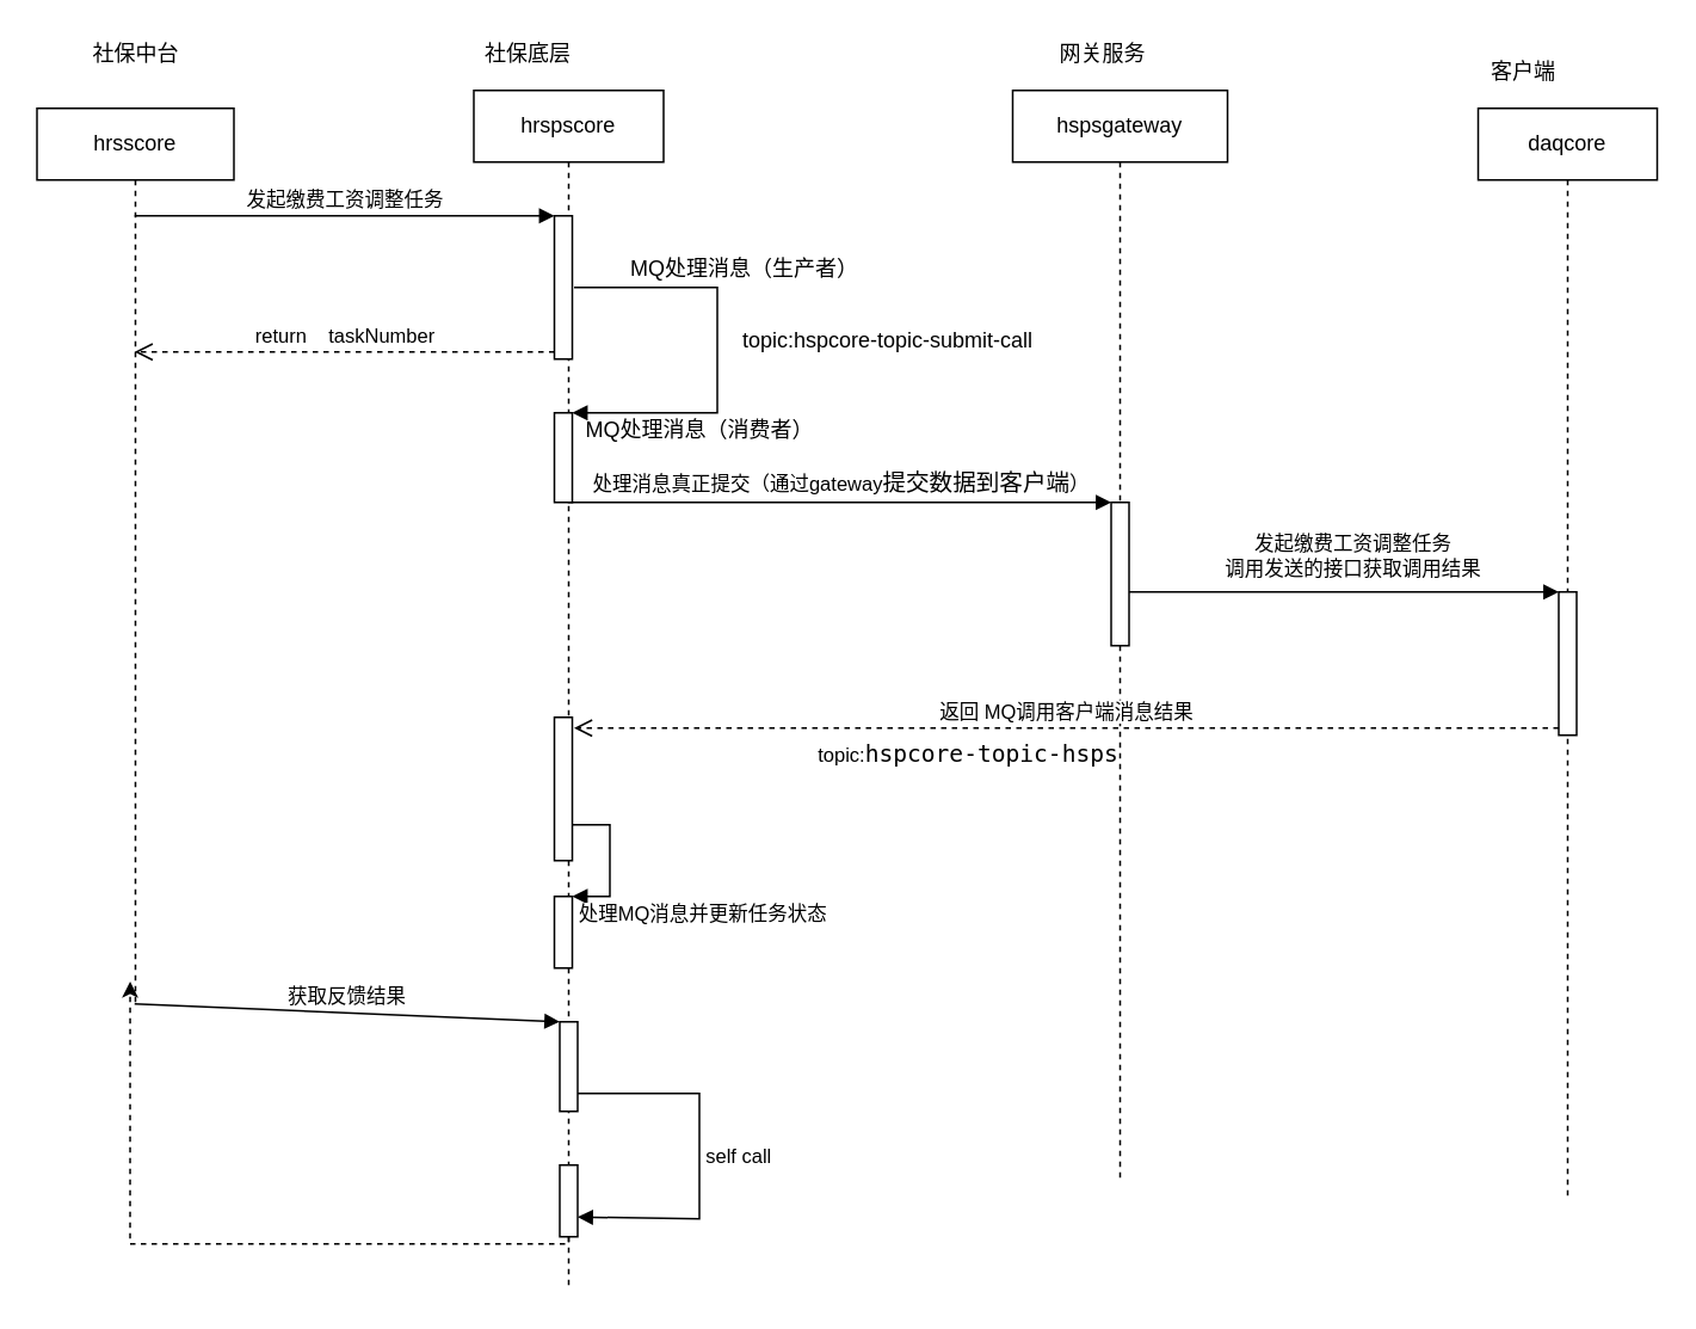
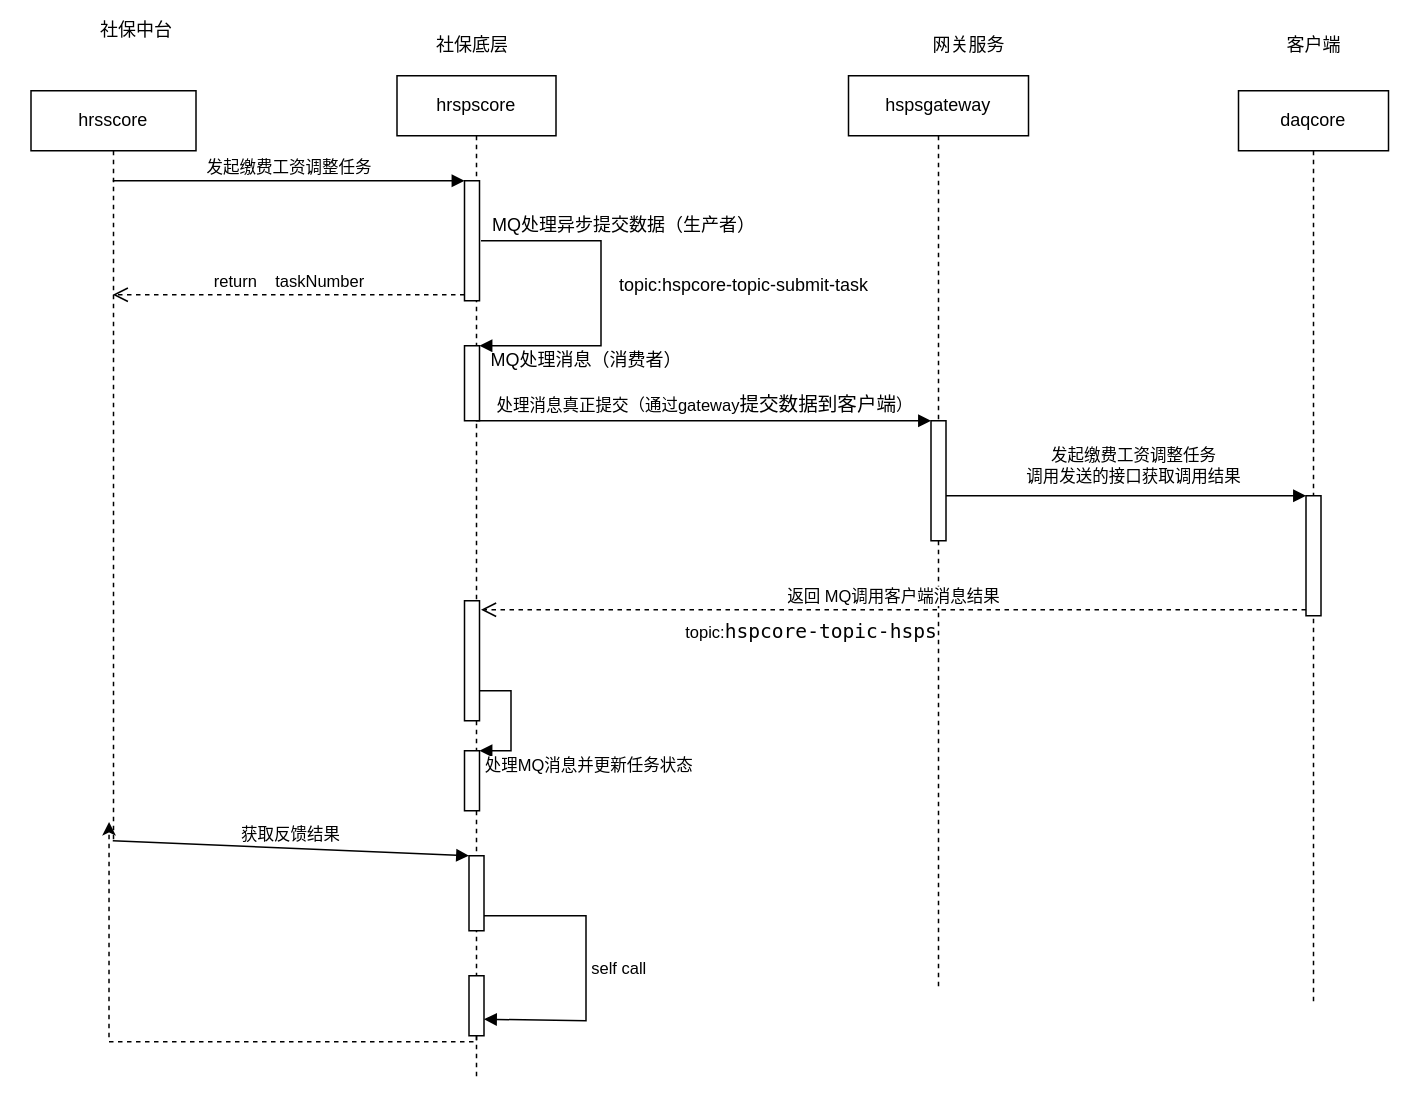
  <mxCell id="0" />
  <mxCell id="1" parent="0" />
  <mxCell id="2" value="hrsscore" style="shape=umlLifeline;perimeter=lifelinePerimeter;whiteSpace=wrap;html=1;container=1;collapsible=0;recursiveResize=0;outlineConnect=0;" vertex="1" parent="1"><mxGeometry x="20" y="60" width="110" height="500" as="geometry" /></mxCell>
- <mxCell id="3" value="社保中台" style="text;html=1;align=center;verticalAlign=middle;resizable=0;points=[];autosize=1;strokeColor=none;fillColor=none;" vertex="1" parent="1"><mxGeometry x="45" y="20" width="60" height="20" as="geometry" /></mxCell>
+ <mxCell id="3" value="社保中台" style="text;html=1;align=center;verticalAlign=middle;resizable=0;points=[];autosize=1;strokeColor=none;fillColor=none;" vertex="1" parent="1"><mxGeometry x="60" y="10" width="60" height="20" as="geometry" /></mxCell>
  <mxCell id="4" value="hrspscore" style="shape=umlLifeline;perimeter=lifelinePerimeter;whiteSpace=wrap;html=1;container=1;collapsible=0;recursiveResize=0;outlineConnect=0;" vertex="1" parent="1"><mxGeometry x="264" y="50" width="106" height="670" as="geometry" /></mxCell>
  <mxCell id="5" value="" style="html=1;points=[];perimeter=orthogonalPerimeter;" vertex="1" parent="4"><mxGeometry x="45" y="70" width="10" height="80" as="geometry" /></mxCell>
  <mxCell id="6" value="" style="html=1;points=[];perimeter=orthogonalPerimeter;" vertex="1" parent="4"><mxGeometry x="45" y="180" width="10" height="50" as="geometry" /></mxCell>
  <mxCell id="7" value="" style="edgeStyle=orthogonalEdgeStyle;html=1;align=left;spacingLeft=2;endArrow=block;rounded=0;entryX=1;entryY=0;" edge="1" target="6" parent="4"><mxGeometry relative="1" as="geometry"><mxPoint x="56" y="110" as="sourcePoint" /><Array as="points"><mxPoint x="136" y="110" /><mxPoint x="136" y="180" /></Array></mxGeometry></mxCell>
  <mxCell id="8" value="" style="html=1;points=[];perimeter=orthogonalPerimeter;fontColor=#000000;" vertex="1" parent="4"><mxGeometry x="45" y="450" width="10" height="40" as="geometry" /></mxCell>
  <mxCell id="9" value="处理MQ消息并更新任务状态" style="edgeStyle=orthogonalEdgeStyle;html=1;align=left;spacingLeft=2;endArrow=block;rounded=0;entryX=1;entryY=0;labelBackgroundColor=#FFFFFF;fontColor=#000000;" edge="1" target="8" parent="4"><mxGeometry x="1" y="10" relative="1" as="geometry"><mxPoint x="46" y="410" as="sourcePoint" /><Array as="points"><mxPoint x="76" y="410" /></Array><mxPoint as="offset" /></mxGeometry></mxCell>
  <mxCell id="10" value="" style="html=1;points=[];perimeter=orthogonalPerimeter;fontColor=#000000;" vertex="1" parent="4"><mxGeometry x="45" y="350" width="10" height="80" as="geometry" /></mxCell>
  <mxCell id="11" value="" style="html=1;points=[];perimeter=orthogonalPerimeter;fontSize=11;fontColor=#000000;" vertex="1" parent="4"><mxGeometry x="48" y="520" width="10" height="50" as="geometry" /></mxCell>
  <mxCell id="12" value="" style="html=1;points=[];perimeter=orthogonalPerimeter;fontSize=11;fontColor=#000000;" vertex="1" parent="4"><mxGeometry x="48" y="600" width="10" height="40" as="geometry" /></mxCell>
  <mxCell id="13" value="self call" style="edgeStyle=orthogonalEdgeStyle;html=1;align=left;spacingLeft=2;endArrow=block;rounded=0;labelBackgroundColor=#FFFFFF;fontSize=11;fontColor=#000000;entryX=1;entryY=0.725;entryDx=0;entryDy=0;entryPerimeter=0;" edge="1" target="12" parent="4" source="11"><mxGeometry relative="1" as="geometry"><mxPoint x="48" y="610" as="sourcePoint" /><Array as="points"><mxPoint x="126" y="560" /><mxPoint x="126" y="630" /></Array><mxPoint x="66" y="630" as="targetPoint" /></mxGeometry></mxCell>
- <mxCell id="14" value="社保底层" style="text;html=1;align=center;verticalAlign=middle;resizable=0;points=[];autosize=1;strokeColor=none;fillColor=none;" vertex="1" parent="1"><mxGeometry x="264" y="20" width="60" height="20" as="geometry" /></mxCell>
+ <mxCell id="14" value="社保底层" style="text;html=1;align=center;verticalAlign=middle;resizable=0;points=[];autosize=1;strokeColor=none;fillColor=none;" vertex="1" parent="1"><mxGeometry x="284" y="20" width="60" height="20" as="geometry" /></mxCell>
  <mxCell id="15" value="hspsgateway" style="shape=umlLifeline;perimeter=lifelinePerimeter;whiteSpace=wrap;html=1;container=1;collapsible=0;recursiveResize=0;outlineConnect=0;" vertex="1" parent="1"><mxGeometry x="565" y="50" width="120" height="610" as="geometry" /></mxCell>
  <mxCell id="16" value="" style="html=1;points=[];perimeter=orthogonalPerimeter;" vertex="1" parent="15"><mxGeometry x="55" y="230" width="10" height="80" as="geometry" /></mxCell>
  <mxCell id="17" value="daqcore" style="shape=umlLifeline;perimeter=lifelinePerimeter;whiteSpace=wrap;html=1;container=1;collapsible=0;recursiveResize=0;outlineConnect=0;" vertex="1" parent="1"><mxGeometry x="825" y="60" width="100" height="610" as="geometry" /></mxCell>
  <mxCell id="18" value="" style="html=1;points=[];perimeter=orthogonalPerimeter;fontColor=#000000;" vertex="1" parent="17"><mxGeometry x="45" y="270" width="10" height="80" as="geometry" /></mxCell>
- <mxCell id="19" value="客户端" style="text;html=1;align=center;verticalAlign=middle;resizable=0;points=[];autosize=1;strokeColor=none;fillColor=none;" vertex="1" parent="1"><mxGeometry x="825" y="30" width="50" height="20" as="geometry" /></mxCell>
+ <mxCell id="19" value="客户端" style="text;html=1;align=center;verticalAlign=middle;resizable=0;points=[];autosize=1;strokeColor=none;fillColor=none;" vertex="1" parent="1"><mxGeometry x="850" y="20" width="50" height="20" as="geometry" /></mxCell>
  <mxCell id="20" value="发起缴费工资调整任务" style="html=1;verticalAlign=bottom;endArrow=block;entryX=0;entryY=0;rounded=0;" edge="1" parent="1" source="2" target="5"><mxGeometry relative="1" as="geometry"><mxPoint x="239" y="120" as="sourcePoint" /></mxGeometry></mxCell>
  <mxCell id="21" value="return&amp;nbsp; &amp;nbsp; taskNumber" style="html=1;verticalAlign=bottom;endArrow=open;dashed=1;endSize=8;exitX=0;exitY=0.95;rounded=0;" edge="1" parent="1" source="5" target="2"><mxGeometry relative="1" as="geometry"><mxPoint x="239" y="196" as="targetPoint" /></mxGeometry></mxCell>
- <mxCell id="22" value="MQ处理消息（生产者）" style="text;html=1;align=center;verticalAlign=middle;resizable=0;points=[];autosize=1;strokeColor=none;fillColor=none;" vertex="1" parent="1"><mxGeometry x="320" y="140" width="190" height="20" as="geometry" /></mxCell>
+ <mxCell id="22" value="MQ处理异步提交数据（生产者）" style="text;html=1;align=center;verticalAlign=middle;resizable=0;points=[];autosize=1;strokeColor=none;fillColor=none;" vertex="1" parent="1"><mxGeometry x="320" y="140" width="190" height="20" as="geometry" /></mxCell>
  <mxCell id="23" value="MQ处理消息（消费者）" style="text;html=1;align=center;verticalAlign=middle;resizable=0;points=[];autosize=1;strokeColor=none;fillColor=none;" vertex="1" parent="1"><mxGeometry x="320" y="230" width="140" height="20" as="geometry" /></mxCell>
- <mxCell id="24" value="topic:hspcore-topic-submit-call" style="text;html=1;align=center;verticalAlign=middle;resizable=0;points=[];autosize=1;strokeColor=none;fillColor=none;" vertex="1" parent="1"><mxGeometry x="405" y="180" width="180" height="20" as="geometry" /></mxCell>
- <mxCell id="25" value="网关服务" style="text;html=1;align=center;verticalAlign=middle;resizable=0;points=[];autosize=1;strokeColor=none;fillColor=none;" vertex="1" parent="1"><mxGeometry x="585" y="20" width="60" height="20" as="geometry" /></mxCell>
+ <mxCell id="24" value="topic:hspcore-topic-submit-task" style="text;html=1;align=center;verticalAlign=middle;resizable=0;points=[];autosize=1;strokeColor=none;fillColor=none;" vertex="1" parent="1"><mxGeometry x="405" y="180" width="180" height="20" as="geometry" /></mxCell>
+ <mxCell id="25" value="网关服务" style="text;html=1;align=center;verticalAlign=middle;resizable=0;points=[];autosize=1;strokeColor=none;fillColor=none;" vertex="1" parent="1"><mxGeometry x="615" y="20" width="60" height="20" as="geometry" /></mxCell>
  <mxCell id="26" value="&lt;span style=&quot;background-color: rgb(255 , 255 , 255)&quot;&gt;处理消息真正提交（通过gateway&lt;span style=&quot;font-family: &amp;#34;jetbrains mono&amp;#34; , monospace ; font-size: 9.8pt&quot;&gt;提交&lt;/span&gt;&lt;span style=&quot;font-family: &amp;#34;jetbrains mono&amp;#34; , monospace ; font-size: 9.8pt&quot;&gt;数据&lt;/span&gt;&lt;span style=&quot;font-family: &amp;#34;jetbrains mono&amp;#34; , monospace ; font-size: 9.8pt&quot;&gt;到客户端&lt;/span&gt;）&lt;/span&gt;" style="html=1;verticalAlign=bottom;endArrow=block;entryX=0;entryY=0;rounded=0;" edge="1" target="16" parent="1" source="4"><mxGeometry relative="1" as="geometry"><mxPoint x="505" y="280" as="sourcePoint" /></mxGeometry></mxCell>
  <mxCell id="27" value="&lt;pre style=&quot;font-family: &amp;#34;jetbrains mono&amp;#34; , monospace ; font-size: 9.8pt&quot;&gt;&lt;br&gt;&lt;/pre&gt;" style="html=1;verticalAlign=bottom;endArrow=block;entryX=0;entryY=0;rounded=0;labelBackgroundColor=#FFFFFF;fontColor=#000000;" edge="1" target="18" parent="1"><mxGeometry x="0.022" y="20" relative="1" as="geometry"><mxPoint x="630" y="330" as="sourcePoint" /><mxPoint x="1" as="offset" /></mxGeometry></mxCell>
  <mxCell id="28" value="&lt;pre style=&quot;font-family: &amp;#34;jetbrains mono&amp;#34; , monospace ; font-size: 11px&quot;&gt;&lt;font style=&quot;background-color: rgb(255 , 255 , 255) ; font-size: 11px&quot;&gt;发起缴费工资调整任务&lt;br style=&quot;font-size: 11px&quot;&gt;调用发送的接口获取调用结果&lt;/font&gt;&lt;/pre&gt;" style="text;html=1;align=center;verticalAlign=middle;resizable=0;points=[];autosize=1;strokeColor=none;fillColor=none;fontColor=#000000;" vertex="1" parent="1"><mxGeometry x="670" y="280" width="170" height="60" as="geometry" /></mxCell>
  <mxCell id="29" value="返回 MQ调用客户端消息结果" style="html=1;verticalAlign=bottom;endArrow=open;dashed=1;endSize=8;exitX=0;exitY=0.95;rounded=0;labelBackgroundColor=#FFFFFF;fontColor=#000000;" edge="1" source="18" parent="1"><mxGeometry relative="1" as="geometry"><mxPoint x="320" y="406" as="targetPoint" /></mxGeometry></mxCell>
  <mxCell id="30" value="获取反馈结果" style="html=1;verticalAlign=bottom;endArrow=block;entryX=0;entryY=0;rounded=0;labelBackgroundColor=#FFFFFF;fontSize=11;fontColor=#000000;" edge="1" target="11" parent="1" source="2"><mxGeometry relative="1" as="geometry"><mxPoint x="239" y="590" as="sourcePoint" /></mxGeometry></mxCell>
  <mxCell id="31" style="edgeStyle=orthogonalEdgeStyle;rounded=0;orthogonalLoop=1;jettySize=auto;html=1;entryX=0.473;entryY=0.975;entryDx=0;entryDy=0;entryPerimeter=0;labelBackgroundColor=#FFFFFF;fontSize=11;fontColor=#000000;dashed=1;" edge="1" parent="1" source="12" target="2"><mxGeometry relative="1" as="geometry"><Array as="points"><mxPoint x="317" y="694" /></Array></mxGeometry></mxCell>
  <mxCell id="32" value="&lt;span style=&quot;background-color: rgb(255 , 255 , 255)&quot;&gt;topic:&lt;span style=&quot;font-family: &amp;#34;jetbrains mono&amp;#34; , monospace ; font-size: 9.8pt&quot;&gt;hspcore-topic-hsps&lt;/span&gt;&lt;/span&gt;" style="text;html=1;align=center;verticalAlign=middle;resizable=0;points=[];autosize=1;strokeColor=none;fillColor=none;fontSize=11;fontColor=#000000;" vertex="1" parent="1"><mxGeometry x="445" y="410" width="190" height="20" as="geometry" /></mxCell>
